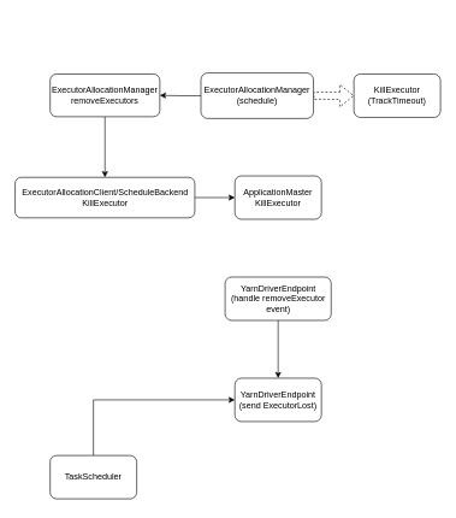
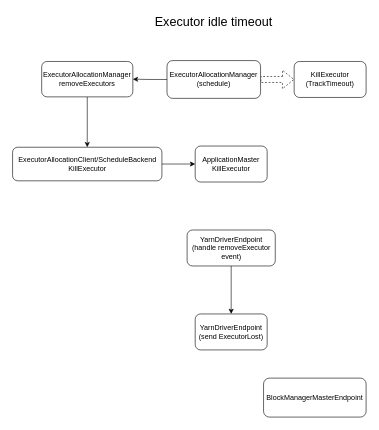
  <mxCell id="0" />
  <mxCell id="1" parent="0" />
  <mxCell id="2" value="" style="edgeStyle=orthogonalEdgeStyle;rounded=0;orthogonalLoop=1;jettySize=auto;html=1;" edge="1" parent="1" source="3" target="10"><mxGeometry relative="1" as="geometry" /></mxCell>
  <mxCell id="3" value="ExecutorAllocationManager removeExecutors" style="rounded=1;whiteSpace=wrap;html=1;" vertex="1" parent="1"><mxGeometry x="69" y="102" width="152" height="59" as="geometry" /></mxCell>
+ <mxCell id="4" value="&lt;font style=&quot;font-size: 21px;&quot;&gt;Executor idle timeout&lt;/font&gt;" style="text;html=1;strokeColor=none;fillColor=none;align=center;verticalAlign=middle;whiteSpace=wrap;rounded=0;" vertex="1" parent="1"><mxGeometry x="238.25" y="20" width="235.5" height="30" as="geometry" /></mxCell>
  <mxCell id="5" value="" style="edgeStyle=orthogonalEdgeStyle;rounded=0;orthogonalLoop=1;jettySize=auto;html=1;shape=flexArrow;endArrow=none;endFill=0;startArrow=block;dashed=1;" edge="1" parent="1" source="6" target="8"><mxGeometry relative="1" as="geometry" /></mxCell>
  <mxCell id="6" value="KillExecutor&lt;br&gt;(TrackTimeout)" style="rounded=1;whiteSpace=wrap;html=1;" vertex="1" parent="1"><mxGeometry x="490" y="102" width="120" height="60" as="geometry" /></mxCell>
  <mxCell id="7" value="" style="edgeStyle=orthogonalEdgeStyle;rounded=0;orthogonalLoop=1;jettySize=auto;html=1;" edge="1" parent="1" source="8" target="3"><mxGeometry relative="1" as="geometry" /></mxCell>
  <mxCell id="8" value="ExecutorAllocationManager&lt;br&gt;(schedule)" style="rounded=1;whiteSpace=wrap;html=1;" vertex="1" parent="1"><mxGeometry x="278" y="100.5" width="156" height="63" as="geometry" /></mxCell>
  <mxCell id="9" value="" style="edgeStyle=orthogonalEdgeStyle;rounded=0;orthogonalLoop=1;jettySize=auto;html=1;" edge="1" parent="1" source="10" target="11"><mxGeometry relative="1" as="geometry" /></mxCell>
  <mxCell id="10" value="ExecutorAllocationClient/ScheduleBackend&lt;br&gt;KillExecutor" style="whiteSpace=wrap;html=1;rounded=1;" vertex="1" parent="1"><mxGeometry x="20.5" y="245" width="249" height="56" as="geometry" /></mxCell>
  <mxCell id="11" value="ApplicationMaster&lt;br&gt;KillExecutor" style="whiteSpace=wrap;html=1;rounded=1;" vertex="1" parent="1"><mxGeometry x="325" y="243" width="120" height="60" as="geometry" /></mxCell>
  <mxCell id="12" value="" style="edgeStyle=orthogonalEdgeStyle;rounded=0;orthogonalLoop=1;jettySize=auto;html=1;" edge="1" parent="1" source="13" target="14"><mxGeometry relative="1" as="geometry" /></mxCell>
  <mxCell id="13" value="YarnDriverEndpoint&lt;br&gt;(handle removeExecutor event)" style="whiteSpace=wrap;html=1;rounded=1;" vertex="1" parent="1"><mxGeometry x="311.5" y="383" width="147" height="60" as="geometry" /></mxCell>
  <mxCell id="14" value="YarnDriverEndpoint&lt;br&gt;(send ExecutorLost)" style="whiteSpace=wrap;html=1;rounded=1;" vertex="1" parent="1"><mxGeometry x="325" y="523" width="120" height="60" as="geometry" /></mxCell>
- <mxCell id="15" style="edgeStyle=orthogonalEdgeStyle;rounded=0;orthogonalLoop=1;jettySize=auto;html=1;entryX=0;entryY=0.5;entryDx=0;entryDy=0;exitX=0.5;exitY=0;exitDx=0;exitDy=0;" edge="1" parent="1" source="16" target="14"><mxGeometry relative="1" as="geometry" /></mxCell>
- <mxCell id="16" value="TaskScheduler" style="rounded=1;whiteSpace=wrap;html=1;" vertex="1" parent="1"><mxGeometry x="69" y="630" width="120" height="60" as="geometry" /></mxCell>
+ <mxCell id="17" value="BlockManagerMasterEndpoint" style="rounded=1;whiteSpace=wrap;html=1;" vertex="1" parent="1"><mxGeometry x="439" y="630" width="171" height="65" as="geometry" /></mxCell>
